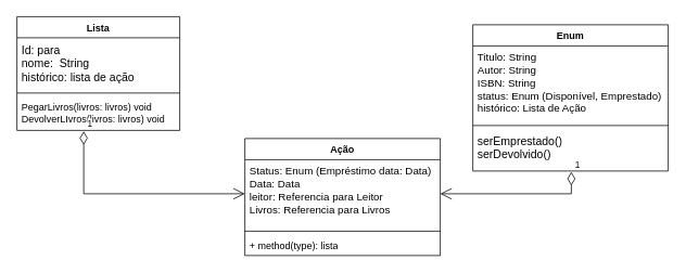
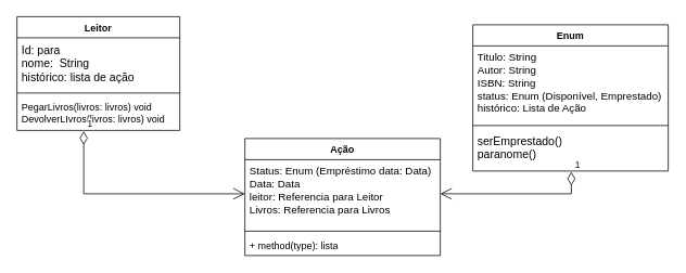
  <mxCell id="0" />
  <mxCell id="1" parent="0" />
- <mxCell id="2" value="Lista" style="swimlane;fontStyle=1;align=center;verticalAlign=top;childLayout=stackLayout;horizontal=1;startSize=26;horizontalStack=0;resizeParent=1;resizeParentMax=0;resizeLast=0;collapsible=1;marginBottom=0;whiteSpace=wrap;html=1;" vertex="1" parent="1"><mxGeometry y="20" width="200" height="140" as="geometry" x="20" /></mxCell>
+ <mxCell id="2" value="Leitor" style="swimlane;fontStyle=1;align=center;verticalAlign=top;childLayout=stackLayout;horizontal=1;startSize=26;horizontalStack=0;resizeParent=1;resizeParentMax=0;resizeLast=0;collapsible=1;marginBottom=0;whiteSpace=wrap;html=1;" vertex="1" parent="1"><mxGeometry y="20" width="200" height="140" as="geometry" x="20" /></mxCell>
  <mxCell id="3" value="&lt;font style=&quot;font-size: 14px;&quot;&gt;Id: para&lt;br style=&quot;border-color: var(--border-color);&quot;&gt;nome:&amp;nbsp; String&lt;br style=&quot;border-color: var(--border-color);&quot;&gt;histórico: lista de ação&lt;/font&gt;" style="text;strokeColor=none;fillColor=none;align=left;verticalAlign=top;spacingLeft=4;spacingRight=4;overflow=hidden;rotatable=0;points=[[0,0.5],[1,0.5]];portConstraint=eastwest;whiteSpace=wrap;html=1;" vertex="1" parent="2"><mxGeometry y="26" width="200" height="64" as="geometry" /></mxCell>
  <mxCell id="4" value="" style="line;strokeWidth=1;fillColor=none;align=left;verticalAlign=middle;spacingTop=-1;spacingLeft=3;spacingRight=3;rotatable=0;labelPosition=right;points=[];portConstraint=eastwest;strokeColor=inherit;" vertex="1" parent="2"><mxGeometry y="90" width="200" height="8" as="geometry" /></mxCell>
  <mxCell id="5" value="&lt;span style=&quot;&quot;&gt;PegarLivros(livros: livros) void&lt;br&gt;DevolverLIvros(livros: livros) void&lt;br&gt;&lt;/span&gt;" style="text;strokeColor=none;fillColor=none;align=left;verticalAlign=top;spacingLeft=4;spacingRight=4;overflow=hidden;rotatable=0;points=[[0,0.5],[1,0.5]];portConstraint=eastwest;whiteSpace=wrap;html=1;" vertex="1" parent="2"><mxGeometry y="98" width="200" height="42" as="geometry" /></mxCell>
  <mxCell id="6" value="Ação" style="swimlane;fontStyle=1;align=center;verticalAlign=top;childLayout=stackLayout;horizontal=1;startSize=26;horizontalStack=0;resizeParent=1;resizeParentMax=0;resizeLast=0;collapsible=1;marginBottom=0;whiteSpace=wrap;html=1;" vertex="1" parent="1"><mxGeometry x="300" y="170" width="240" height="144" as="geometry" /></mxCell>
  <mxCell id="7" value="&lt;font style=&quot;font-size: 13px;&quot;&gt;Status: Enum (Empréstimo data: Data)&lt;br&gt;Data: Data&lt;br&gt;leitor: Referencia para Leitor&lt;br&gt;Livros: Referencia para Livros&lt;br&gt;&lt;/font&gt;" style="text;strokeColor=none;fillColor=none;align=left;verticalAlign=top;spacingLeft=4;spacingRight=4;overflow=hidden;rotatable=0;points=[[0,0.5],[1,0.5]];portConstraint=eastwest;whiteSpace=wrap;html=1;" vertex="1" parent="6"><mxGeometry y="26" width="240" height="84" as="geometry" /></mxCell>
  <mxCell id="8" value="" style="line;strokeWidth=1;fillColor=none;align=left;verticalAlign=middle;spacingTop=-1;spacingLeft=3;spacingRight=3;rotatable=0;labelPosition=right;points=[];portConstraint=eastwest;strokeColor=inherit;" vertex="1" parent="6"><mxGeometry y="110" width="240" height="8" as="geometry" /></mxCell>
  <mxCell id="9" value="+ method(type): lista" style="text;strokeColor=none;fillColor=none;align=left;verticalAlign=top;spacingLeft=4;spacingRight=4;overflow=hidden;rotatable=0;points=[[0,0.5],[1,0.5]];portConstraint=eastwest;whiteSpace=wrap;html=1;" vertex="1" parent="6"><mxGeometry y="118" width="240" height="26" as="geometry" /></mxCell>
  <mxCell id="10" value="Enum" style="swimlane;fontStyle=1;align=center;verticalAlign=top;childLayout=stackLayout;horizontal=1;startSize=26;horizontalStack=0;resizeParent=1;resizeParentMax=0;resizeLast=0;collapsible=1;marginBottom=0;whiteSpace=wrap;html=1;" vertex="1" parent="1"><mxGeometry x="580" y="30" width="240" height="180" as="geometry" /></mxCell>
  <mxCell id="11" value="&lt;font style=&quot;font-size: 13px;&quot;&gt;Titulo: String&lt;br&gt;Autor: String&lt;br&gt;ISBN: String&lt;br&gt;status: Enum (Disponível, Emprestado)&amp;nbsp;&lt;br&gt;histórico: Lista de Ação&amp;nbsp;&lt;/font&gt;" style="text;strokeColor=none;fillColor=none;align=left;verticalAlign=top;spacingLeft=4;spacingRight=4;overflow=hidden;rotatable=0;points=[[0,0.5],[1,0.5]];portConstraint=eastwest;whiteSpace=wrap;html=1;" vertex="1" parent="10"><mxGeometry y="26" width="240" height="94" as="geometry" /></mxCell>
  <mxCell id="12" value="" style="line;strokeWidth=1;fillColor=none;align=left;verticalAlign=middle;spacingTop=-1;spacingLeft=3;spacingRight=3;rotatable=0;labelPosition=right;points=[];portConstraint=eastwest;strokeColor=inherit;" vertex="1" parent="10"><mxGeometry y="120" width="240" height="8" as="geometry" /></mxCell>
- <mxCell id="13" value="&lt;font style=&quot;font-size: 14px;&quot;&gt;serEmprestado()&lt;br&gt;serDevolvido()&lt;/font&gt;" style="text;strokeColor=none;fillColor=none;align=left;verticalAlign=top;spacingLeft=4;spacingRight=4;overflow=hidden;rotatable=0;points=[[0,0.5],[1,0.5]];portConstraint=eastwest;whiteSpace=wrap;html=1;" vertex="1" parent="10"><mxGeometry y="128" width="240" height="52" as="geometry" /></mxCell>
+ <mxCell id="13" value="&lt;font style=&quot;font-size: 14px;&quot;&gt;serEmprestado()&lt;br&gt;paranome()&lt;/font&gt;" style="text;strokeColor=none;fillColor=none;align=left;verticalAlign=top;spacingLeft=4;spacingRight=4;overflow=hidden;rotatable=0;points=[[0,0.5],[1,0.5]];portConstraint=eastwest;whiteSpace=wrap;html=1;" vertex="1" parent="10"><mxGeometry y="128" width="240" height="52" as="geometry" /></mxCell>
  <mxCell id="14" value="1" style="endArrow=open;html=1;endSize=12;startArrow=diamondThin;startSize=14;startFill=0;edgeStyle=orthogonalEdgeStyle;align=left;verticalAlign=bottom;rounded=0;exitX=0.41;exitY=1.024;exitDx=0;exitDy=0;exitPerimeter=0;entryX=0;entryY=0.5;entryDx=0;entryDy=0;" edge="1" parent="1" source="5" target="7"><mxGeometry x="-1" y="3" relative="1" as="geometry"><mxPoint x="70" y="210.016" as="sourcePoint" /><mxPoint x="260.12" y="295.996" as="targetPoint" /></mxGeometry></mxCell>
  <mxCell id="15" value="1" style="endArrow=open;html=1;endSize=12;startArrow=diamondThin;startSize=14;startFill=0;edgeStyle=orthogonalEdgeStyle;align=left;verticalAlign=bottom;rounded=0;exitX=0.504;exitY=1.019;exitDx=0;exitDy=0;exitPerimeter=0;entryX=1;entryY=0.5;entryDx=0;entryDy=0;" edge="1" parent="1" source="13" target="7"><mxGeometry x="-1" y="3" relative="1" as="geometry"><mxPoint x="610" y="290" as="sourcePoint" /><mxPoint x="770" y="290" as="targetPoint" /></mxGeometry></mxCell>
